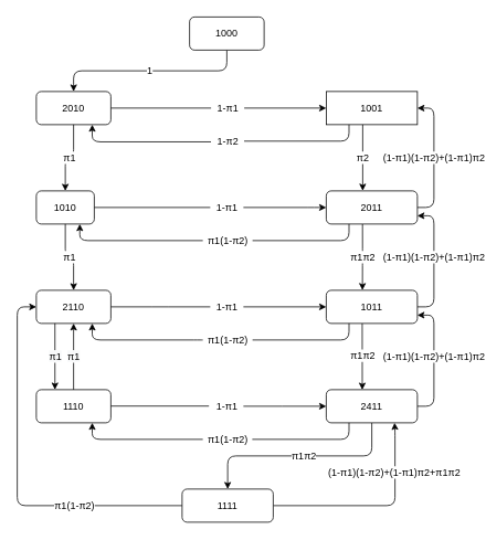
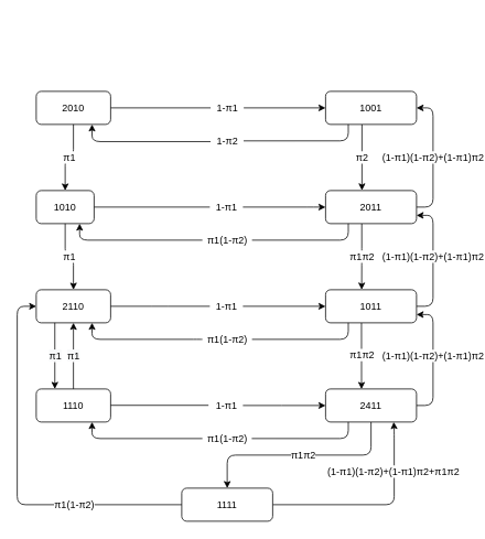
  <mxCell id="0" />
  <mxCell id="1" parent="0" />
- <mxCell id="2" value="&lt;font style=&quot;font-size: 12px&quot;&gt;1&lt;/font&gt;" style="edgeStyle=orthogonalEdgeStyle;rounded=1;orthogonalLoop=1;jettySize=auto;html=1;exitX=0.5;exitY=1;exitDx=0;exitDy=0;entryX=0.5;entryY=0;entryDx=0;entryDy=0;" parent="1" source="3" target="5" edge="1"><mxGeometry relative="1" as="geometry" /></mxCell>
- <mxCell id="3" value="1000" style="rounded=1;whiteSpace=wrap;html=1;" parent="1" vertex="1"><mxGeometry x="228" y="20" width="90" height="40" as="geometry" /></mxCell>
  <mxCell id="4" style="edgeStyle=orthogonalEdgeStyle;rounded=1;orthogonalLoop=1;jettySize=auto;html=1;exitX=1;exitY=0.5;exitDx=0;exitDy=0;entryX=0;entryY=0.5;entryDx=0;entryDy=0;startArrow=none;" parent="1" source="29" target="12" edge="1"><mxGeometry relative="1" as="geometry"><Array as="points"><mxPoint x="393" y="130" /></Array></mxGeometry></mxCell>
  <mxCell id="5" value="2010" style="rounded=1;whiteSpace=wrap;html=1;" parent="1" vertex="1"><mxGeometry x="43" y="110" width="90" height="40" as="geometry" /></mxCell>
  <mxCell id="6" style="edgeStyle=orthogonalEdgeStyle;rounded=0;orthogonalLoop=1;jettySize=auto;html=1;exitX=1;exitY=0.5;exitDx=0;exitDy=0;startArrow=none;entryX=0;entryY=0.5;entryDx=0;entryDy=0;" parent="1" source="35" target="24" edge="1"><mxGeometry relative="1" as="geometry"><Array as="points"><mxPoint x="340" y="490" /><mxPoint x="340" y="490" /></Array><mxPoint x="370" y="469" as="targetPoint" /></mxGeometry></mxCell>
  <mxCell id="7" value="1110" style="rounded=1;whiteSpace=wrap;html=1;" parent="1" vertex="1"><mxGeometry x="43" y="470" width="90" height="40" as="geometry" /></mxCell>
  <mxCell id="8" style="edgeStyle=orthogonalEdgeStyle;rounded=1;orthogonalLoop=1;jettySize=auto;html=1;exitX=1;exitY=0.5;exitDx=0;exitDy=0;entryX=0;entryY=0.5;entryDx=0;entryDy=0;startArrow=none;" parent="1" source="33" target="16" edge="1"><mxGeometry relative="1" as="geometry" /></mxCell>
  <mxCell id="9" value="2110" style="rounded=1;whiteSpace=wrap;html=1;" parent="1" vertex="1"><mxGeometry x="43" y="350" width="90" height="40" as="geometry" /></mxCell>
  <mxCell id="10" style="edgeStyle=orthogonalEdgeStyle;rounded=1;orthogonalLoop=1;jettySize=auto;html=1;exitX=-0.004;exitY=0.54;exitDx=0;exitDy=0;entryX=0.75;entryY=1;entryDx=0;entryDy=0;startArrow=none;exitPerimeter=0;" parent="1" source="37" target="5" edge="1"><mxGeometry relative="1" as="geometry"><Array as="points"><mxPoint x="111" y="171" /></Array></mxGeometry></mxCell>
  <mxCell id="11" value="&lt;font style=&quot;font-size: 12px&quot;&gt;π2&lt;/font&gt;" style="edgeStyle=orthogonalEdgeStyle;rounded=1;orthogonalLoop=1;jettySize=auto;html=1;exitX=0.4;exitY=0.987;exitDx=0;exitDy=0;exitPerimeter=0;entryX=0.4;entryY=-0.005;entryDx=0;entryDy=0;entryPerimeter=0;" parent="1" source="12" target="20" edge="1"><mxGeometry x="0.009" relative="1" as="geometry"><Array as="points" /><mxPoint as="offset" /><mxPoint x="460" y="210" as="targetPoint" /></mxGeometry></mxCell>
- <mxCell id="12" value="1001" style="whiteSpace=wrap;html=1;rounded=0;" parent="1" vertex="1"><mxGeometry x="393" y="110" width="110" height="40" as="geometry" /></mxCell>
+ <mxCell id="12" value="1001" style="rounded=1;whiteSpace=wrap;html=1;" parent="1" vertex="1"><mxGeometry x="393" y="110" width="110" height="40" as="geometry" /></mxCell>
  <mxCell id="13" style="edgeStyle=orthogonalEdgeStyle;rounded=1;orthogonalLoop=1;jettySize=auto;html=1;exitX=0;exitY=0.5;exitDx=0;exitDy=0;entryX=0.75;entryY=1;entryDx=0;entryDy=0;startArrow=none;" parent="1" source="41" target="9" edge="1"><mxGeometry relative="1" as="geometry"><Array as="points"><mxPoint x="243" y="410" /><mxPoint x="111" y="410" /></Array></mxGeometry></mxCell>
  <mxCell id="14" value="&lt;font style=&quot;font-size: 12px&quot;&gt;(1-π1)(1-π2)+(1-π1)π2&lt;/font&gt;" style="edgeStyle=orthogonalEdgeStyle;rounded=1;orthogonalLoop=1;jettySize=auto;html=1;exitX=1;exitY=0.5;exitDx=0;exitDy=0;entryX=1;entryY=0.75;entryDx=0;entryDy=0;" parent="1" source="16" target="20" edge="1"><mxGeometry x="0.067" relative="1" as="geometry"><mxPoint as="offset" /><mxPoint x="510" y="260" as="targetPoint" /></mxGeometry></mxCell>
  <mxCell id="15" value="&lt;font style=&quot;font-size: 12px&quot;&gt;π1π2&lt;/font&gt;" style="edgeStyle=orthogonalEdgeStyle;rounded=0;orthogonalLoop=1;jettySize=auto;html=1;exitX=0.395;exitY=1.004;exitDx=0;exitDy=0;exitPerimeter=0;entryX=0.395;entryY=0.003;entryDx=0;entryDy=0;entryPerimeter=0;" parent="1" source="16" target="24" edge="1"><mxGeometry x="-0.013" y="1" relative="1" as="geometry"><Array as="points"><mxPoint x="436" y="460" /></Array><mxPoint as="offset" /><mxPoint x="437" y="470" as="targetPoint" /></mxGeometry></mxCell>
  <mxCell id="16" value="1011" style="rounded=1;whiteSpace=wrap;html=1;" parent="1" vertex="1"><mxGeometry x="393" y="350" width="110" height="40" as="geometry" /></mxCell>
  <mxCell id="17" style="edgeStyle=orthogonalEdgeStyle;rounded=1;orthogonalLoop=1;jettySize=auto;html=1;exitX=0;exitY=0.5;exitDx=0;exitDy=0;entryX=0.75;entryY=1;entryDx=0;entryDy=0;startArrow=none;" parent="1" source="39" target="26" edge="1"><mxGeometry relative="1" as="geometry" /></mxCell>
  <mxCell id="18" value="&lt;font style=&quot;font-size: 12px&quot;&gt;(1-π1)(1-π2)+(1-π1)π2&lt;/font&gt;" style="edgeStyle=orthogonalEdgeStyle;rounded=1;orthogonalLoop=1;jettySize=auto;html=1;exitX=1;exitY=0.5;exitDx=0;exitDy=0;entryX=1;entryY=0.5;entryDx=0;entryDy=0;" parent="1" source="20" target="12" edge="1"><mxGeometry x="0.0" relative="1" as="geometry"><mxPoint as="offset" /></mxGeometry></mxCell>
  <mxCell id="19" value="&lt;font style=&quot;font-size: 12px&quot;&gt;π1π2&lt;/font&gt;" style="edgeStyle=orthogonalEdgeStyle;rounded=1;orthogonalLoop=1;jettySize=auto;html=1;entryX=0.397;entryY=-0.004;entryDx=0;entryDy=0;entryPerimeter=0;exitX=0.398;exitY=0.999;exitDx=0;exitDy=0;exitPerimeter=0;" parent="1" source="20" target="16" edge="1"><mxGeometry x="0.004" relative="1" as="geometry"><mxPoint x="411" y="320" as="sourcePoint" /><mxPoint as="offset" /></mxGeometry></mxCell>
  <mxCell id="20" value="2011" style="rounded=1;whiteSpace=wrap;html=1;" parent="1" vertex="1"><mxGeometry x="393" y="230" width="110" height="40" as="geometry" /></mxCell>
  <mxCell id="21" style="edgeStyle=orthogonalEdgeStyle;rounded=1;orthogonalLoop=1;jettySize=auto;html=1;exitX=0;exitY=0.5;exitDx=0;exitDy=0;entryX=0.75;entryY=1;entryDx=0;entryDy=0;startArrow=none;" parent="1" source="43" target="7" edge="1"><mxGeometry relative="1" as="geometry" /></mxCell>
  <mxCell id="22" value="&lt;font style=&quot;font-size: 12px&quot;&gt;(1-π1)(1-π2)+(1-π1)π2&lt;/font&gt;" style="edgeStyle=orthogonalEdgeStyle;rounded=1;orthogonalLoop=1;jettySize=auto;html=1;exitX=1;exitY=0.5;exitDx=0;exitDy=0;entryX=1;entryY=0.75;entryDx=0;entryDy=0;" parent="1" source="24" target="16" edge="1"><mxGeometry x="0.067" relative="1" as="geometry"><mxPoint as="offset" /></mxGeometry></mxCell>
  <mxCell id="23" value="&lt;font style=&quot;font-size: 12px&quot;&gt;π1π2&lt;/font&gt;" style="edgeStyle=orthogonalEdgeStyle;rounded=1;orthogonalLoop=1;jettySize=auto;html=1;exitX=0.5;exitY=1;exitDx=0;exitDy=0;entryX=0.5;entryY=0;entryDx=0;entryDy=0;" parent="1" source="24" target="28" edge="1"><mxGeometry x="-0.037" relative="1" as="geometry"><Array as="points" /><mxPoint as="offset" /></mxGeometry></mxCell>
  <mxCell id="24" value="2411" style="rounded=1;whiteSpace=wrap;html=1;" parent="1" vertex="1"><mxGeometry x="393" y="470" width="110" height="40" as="geometry" /></mxCell>
  <mxCell id="25" style="edgeStyle=orthogonalEdgeStyle;rounded=1;orthogonalLoop=1;jettySize=auto;html=1;exitX=1;exitY=0.5;exitDx=0;exitDy=0;startArrow=none;entryX=0;entryY=0.5;entryDx=0;entryDy=0;" parent="1" source="31" target="20" edge="1"><mxGeometry relative="1" as="geometry"><mxPoint x="370" y="240" as="targetPoint" /><Array as="points"><mxPoint x="380" y="250" /><mxPoint x="380" y="250" /></Array></mxGeometry></mxCell>
  <mxCell id="26" value="1010" style="rounded=1;whiteSpace=wrap;html=1;" parent="1" vertex="1"><mxGeometry x="43" y="230" width="70" height="40" as="geometry" /></mxCell>
  <mxCell id="27" value="&lt;font style=&quot;font-size: 12px&quot;&gt;(1-π1)(1-π2)+(1-π1)π2+&lt;/font&gt;&lt;span style=&quot;font-size: 12px&quot;&gt;π1&lt;/span&gt;&lt;span style=&quot;font-size: 12px&quot;&gt;π2&lt;/span&gt;" style="edgeStyle=orthogonalEdgeStyle;rounded=1;orthogonalLoop=1;jettySize=auto;html=1;exitX=1;exitY=0.5;exitDx=0;exitDy=0;entryX=0.75;entryY=1;entryDx=0;entryDy=0;" parent="1" source="28" target="24" edge="1"><mxGeometry x="0.511" y="1" relative="1" as="geometry"><Array as="points"><mxPoint x="476" y="610" /><mxPoint x="476" y="520" /><mxPoint x="476" y="520" /></Array><mxPoint as="offset" /></mxGeometry></mxCell>
  <mxCell id="28" value="1111" style="rounded=1;whiteSpace=wrap;html=1;" parent="1" vertex="1"><mxGeometry x="219" y="590" width="110" height="40" as="geometry" /></mxCell>
  <mxCell id="29" value="1-π1" style="text;html=1;align=center;verticalAlign=middle;resizable=0;points=[];autosize=1;strokeColor=none;fillColor=none;" parent="1" vertex="1"><mxGeometry x="254" y="120" width="40" height="20" as="geometry" /></mxCell>
  <mxCell id="30" value="" style="edgeStyle=orthogonalEdgeStyle;rounded=1;orthogonalLoop=1;jettySize=auto;html=1;exitX=1;exitY=0.5;exitDx=0;exitDy=0;endArrow=none;" parent="1" source="5" target="29" edge="1"><mxGeometry relative="1" as="geometry"><mxPoint x="133" y="130" as="sourcePoint" /><mxPoint x="438" y="180" as="targetPoint" /><Array as="points" /></mxGeometry></mxCell>
  <mxCell id="31" value="1-π1" style="text;html=1;align=center;verticalAlign=middle;resizable=0;points=[];autosize=1;strokeColor=none;fillColor=none;" parent="1" vertex="1"><mxGeometry x="253" y="240" width="40" height="20" as="geometry" /></mxCell>
  <mxCell id="32" value="" style="edgeStyle=orthogonalEdgeStyle;rounded=1;orthogonalLoop=1;jettySize=auto;html=1;exitX=1;exitY=0.5;exitDx=0;exitDy=0;endArrow=none;" parent="1" source="26" target="31" edge="1"><mxGeometry relative="1" as="geometry"><mxPoint x="133" y="250" as="sourcePoint" /><mxPoint x="423" y="300" as="targetPoint" /><Array as="points" /></mxGeometry></mxCell>
  <mxCell id="33" value="1-π1" style="text;html=1;align=center;verticalAlign=middle;resizable=0;points=[];autosize=1;strokeColor=none;fillColor=none;" parent="1" vertex="1"><mxGeometry x="253" y="360" width="40" height="20" as="geometry" /></mxCell>
  <mxCell id="34" value="" style="edgeStyle=orthogonalEdgeStyle;rounded=1;orthogonalLoop=1;jettySize=auto;html=1;exitX=1;exitY=0.5;exitDx=0;exitDy=0;endArrow=none;" parent="1" source="9" edge="1"><mxGeometry relative="1" as="geometry"><mxPoint x="133" y="370" as="sourcePoint" /><mxPoint x="253" y="370" as="targetPoint" /></mxGeometry></mxCell>
  <mxCell id="35" value="1-π1" style="text;html=1;align=center;verticalAlign=middle;resizable=0;points=[];autosize=1;strokeColor=none;fillColor=none;" parent="1" vertex="1"><mxGeometry x="253" y="480" width="40" height="20" as="geometry" /></mxCell>
  <mxCell id="36" value="" style="edgeStyle=orthogonalEdgeStyle;rounded=0;orthogonalLoop=1;jettySize=auto;html=1;exitX=1;exitY=0.5;exitDx=0;exitDy=0;entryX=-0.04;entryY=0.49;entryDx=0;entryDy=0;endArrow=none;entryPerimeter=0;" parent="1" source="7" target="35" edge="1"><mxGeometry relative="1" as="geometry"><mxPoint x="133" y="520" as="sourcePoint" /><mxPoint x="415.5" y="560" as="targetPoint" /><Array as="points"><mxPoint x="251" y="490" /></Array></mxGeometry></mxCell>
  <mxCell id="37" value="1-π2" style="text;html=1;align=center;verticalAlign=middle;resizable=0;points=[];autosize=1;strokeColor=none;fillColor=none;" parent="1" vertex="1"><mxGeometry x="254" y="160" width="40" height="20" as="geometry" /></mxCell>
  <mxCell id="38" value="" style="edgeStyle=orthogonalEdgeStyle;rounded=1;orthogonalLoop=1;jettySize=auto;html=1;endArrow=none;exitX=0.25;exitY=1;exitDx=0;exitDy=0;entryX=0.997;entryY=0.496;entryDx=0;entryDy=0;entryPerimeter=0;" parent="1" source="12" target="37" edge="1"><mxGeometry relative="1" as="geometry"><mxPoint x="393" y="150" as="sourcePoint" /><mxPoint x="293" y="190" as="targetPoint" /><Array as="points"><mxPoint x="421" y="170" /><mxPoint x="294" y="170" /></Array></mxGeometry></mxCell>
  <mxCell id="39" value="π1(1-π2)" style="text;html=1;align=center;verticalAlign=middle;resizable=0;points=[];autosize=1;strokeColor=none;fillColor=none;" parent="1" vertex="1"><mxGeometry x="244" y="280" width="60" height="20" as="geometry" /></mxCell>
  <mxCell id="40" value="" style="edgeStyle=orthogonalEdgeStyle;rounded=1;orthogonalLoop=1;jettySize=auto;html=1;endArrow=none;exitX=0.25;exitY=1;exitDx=0;exitDy=0;" parent="1" source="20" target="39" edge="1"><mxGeometry relative="1" as="geometry"><mxPoint x="393" y="310" as="sourcePoint" /><mxPoint x="303" y="290" as="targetPoint" /><Array as="points"><mxPoint x="420" y="290" /></Array></mxGeometry></mxCell>
  <mxCell id="41" value="π1(1-π2)" style="text;html=1;align=center;verticalAlign=middle;resizable=0;points=[];autosize=1;strokeColor=none;fillColor=none;" parent="1" vertex="1"><mxGeometry x="244" y="400" width="60" height="20" as="geometry" /></mxCell>
  <mxCell id="42" value="" style="edgeStyle=orthogonalEdgeStyle;rounded=1;orthogonalLoop=1;jettySize=auto;html=1;exitX=0.25;exitY=1;exitDx=0;exitDy=0;endArrow=none;" parent="1" source="16" target="41" edge="1"><mxGeometry relative="1" as="geometry"><mxPoint x="393" y="430" as="sourcePoint" /><mxPoint x="110.5" y="390" as="targetPoint" /><Array as="points"><mxPoint x="421" y="410" /><mxPoint x="273" y="410" /></Array></mxGeometry></mxCell>
  <mxCell id="43" value="π1(1-π2)" style="text;html=1;align=center;verticalAlign=middle;resizable=0;points=[];autosize=1;strokeColor=none;fillColor=none;" parent="1" vertex="1"><mxGeometry x="244" y="520" width="60" height="20" as="geometry" /></mxCell>
  <mxCell id="44" value="" style="edgeStyle=orthogonalEdgeStyle;rounded=1;orthogonalLoop=1;jettySize=auto;html=1;exitX=0.25;exitY=1;exitDx=0;exitDy=0;endArrow=none;entryX=0.995;entryY=0.499;entryDx=0;entryDy=0;entryPerimeter=0;" parent="1" source="24" target="43" edge="1"><mxGeometry relative="1" as="geometry"><mxPoint x="393" y="580" as="sourcePoint" /><mxPoint x="303" y="580" as="targetPoint" /><Array as="points"><mxPoint x="421" y="510" /><mxPoint x="421" y="530" /></Array></mxGeometry></mxCell>
  <mxCell id="45" value="&lt;span style=&quot;font-size: 12px ; background-color: rgb(248 , 249 , 250)&quot;&gt;π1&lt;/span&gt;" style="edgeStyle=orthogonalEdgeStyle;rounded=1;orthogonalLoop=1;jettySize=auto;html=1;exitX=0.25;exitY=1;exitDx=0;exitDy=0;entryX=0.25;entryY=0;entryDx=0;entryDy=0;" parent="1" source="9" target="7" edge="1"><mxGeometry relative="1" as="geometry"><mxPoint x="133" y="480" as="sourcePoint" /><mxPoint x="-52" y="530" as="targetPoint" /></mxGeometry></mxCell>
  <mxCell id="46" value="&lt;span style=&quot;font-size: 12px ; background-color: rgb(248 , 249 , 250)&quot;&gt;π1&lt;/span&gt;" style="edgeStyle=orthogonalEdgeStyle;rounded=1;orthogonalLoop=1;jettySize=auto;html=1;exitX=0.5;exitY=0;exitDx=0;exitDy=0;entryX=0.5;entryY=1;entryDx=0;entryDy=0;" parent="1" source="7" target="9" edge="1"><mxGeometry relative="1" as="geometry"><mxPoint x="75.5" y="400" as="sourcePoint" /><mxPoint x="75.5" y="480" as="targetPoint" /><mxPoint as="offset" /></mxGeometry></mxCell>
  <mxCell id="47" value="&lt;font style=&quot;font-size: 12px&quot;&gt;π1&lt;/font&gt;" style="edgeStyle=orthogonalEdgeStyle;rounded=1;orthogonalLoop=1;jettySize=auto;html=1;exitX=0.5;exitY=1;exitDx=0;exitDy=0;entryX=0.5;entryY=0;entryDx=0;entryDy=0;" parent="1" source="5" target="26" edge="1"><mxGeometry x="0.009" relative="1" as="geometry"><Array as="points" /><mxPoint as="offset" /><mxPoint x="87.71" y="149.68" as="sourcePoint" /><mxPoint x="87.71" y="230" as="targetPoint" /></mxGeometry></mxCell>
  <mxCell id="48" value="&lt;font style=&quot;font-size: 12px&quot;&gt;π1&lt;/font&gt;" style="edgeStyle=orthogonalEdgeStyle;rounded=1;orthogonalLoop=1;jettySize=auto;html=1;entryX=0.5;entryY=0;entryDx=0;entryDy=0;exitX=0.5;exitY=1;exitDx=0;exitDy=0;" parent="1" source="26" target="9" edge="1"><mxGeometry x="0.009" relative="1" as="geometry"><Array as="points" /><mxPoint as="offset" /><mxPoint x="88" y="270" as="sourcePoint" /><mxPoint x="87.92" y="350" as="targetPoint" /></mxGeometry></mxCell>
  <mxCell id="49" style="edgeStyle=orthogonalEdgeStyle;rounded=1;orthogonalLoop=1;jettySize=auto;html=1;exitX=0;exitY=0.5;exitDx=0;exitDy=0;entryX=0;entryY=0.5;entryDx=0;entryDy=0;startArrow=classic;startFill=1;endArrow=none;endFill=0;" parent="1" source="9" target="28" edge="1"><mxGeometry relative="1" as="geometry"><Array as="points"><mxPoint x="20" y="370" /><mxPoint x="20" y="610" /></Array></mxGeometry></mxCell>
  <mxCell id="50" value="&lt;span style=&quot;font-size: 12px&quot;&gt;π1(1-π2)&lt;/span&gt;" style="edgeLabel;html=1;align=center;verticalAlign=middle;resizable=0;points=[];" parent="49" vertex="1" connectable="0"><mxGeometry x="-0.03" y="-1" relative="1" as="geometry"><mxPoint x="69" y="39" as="offset" /></mxGeometry></mxCell>
